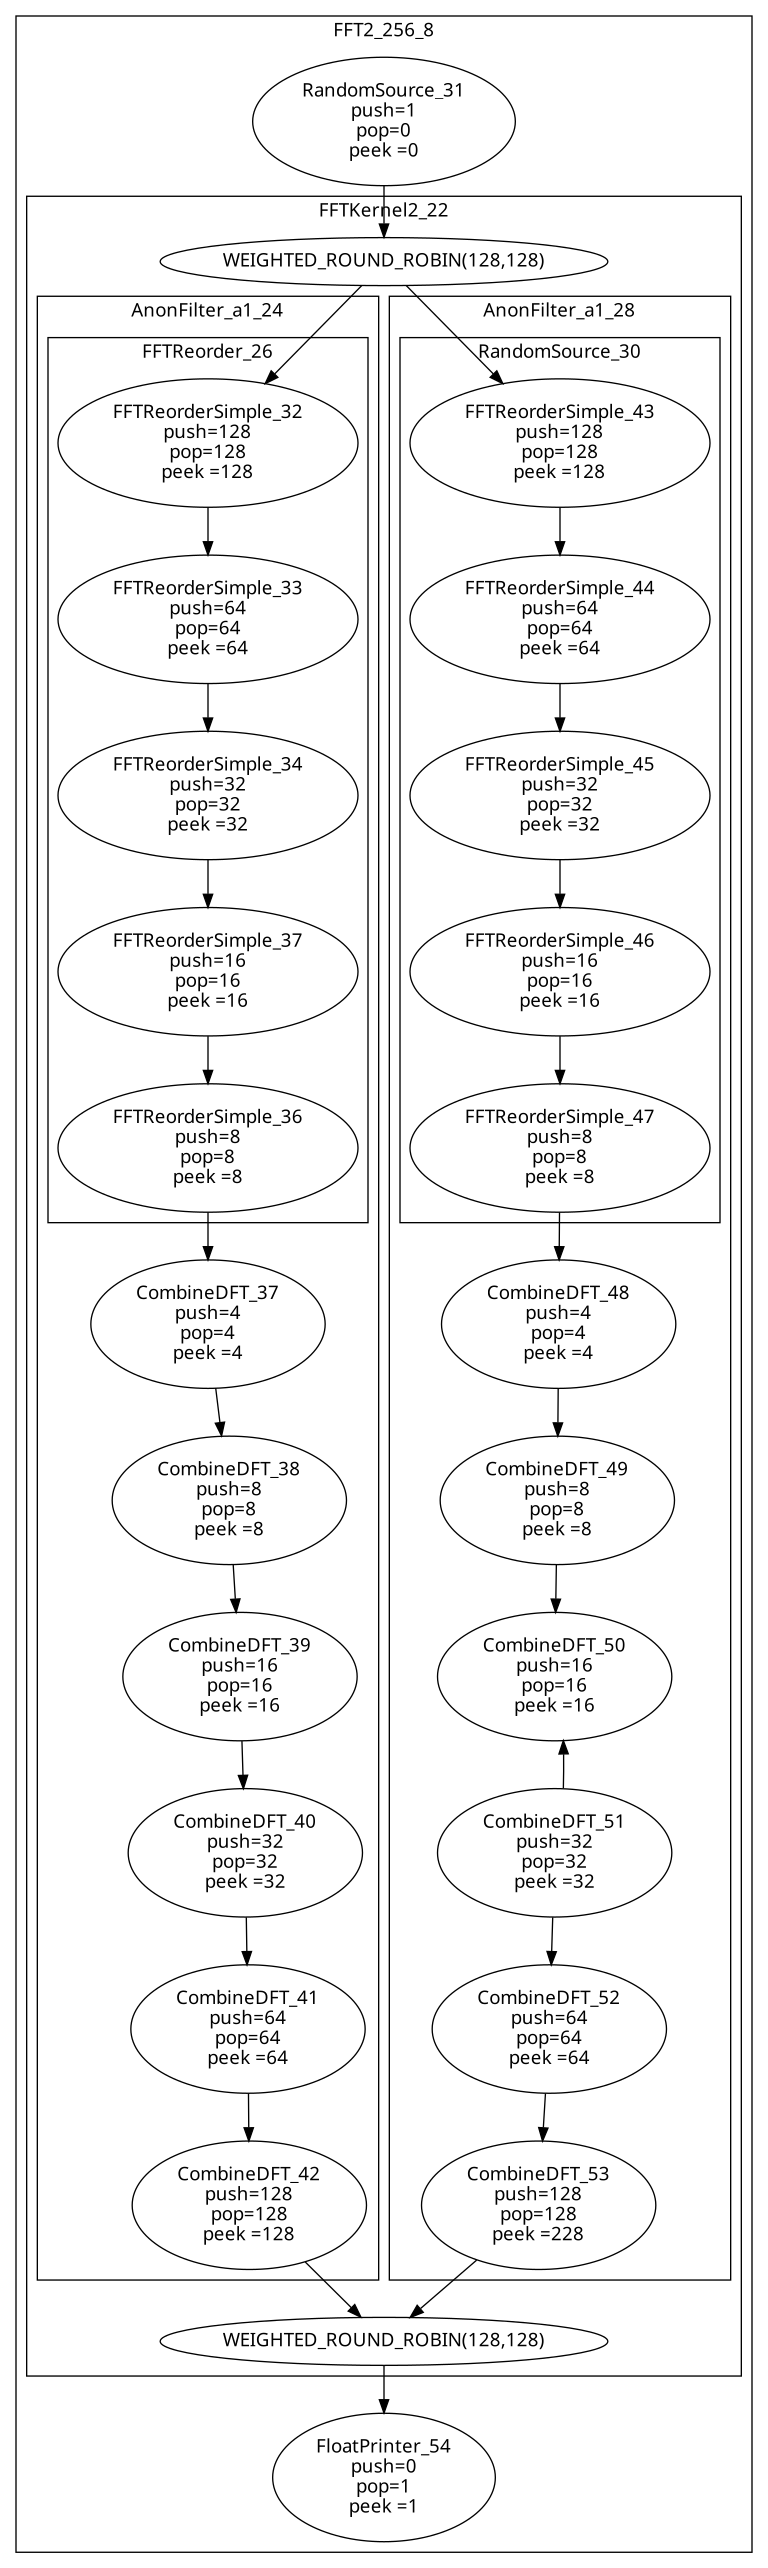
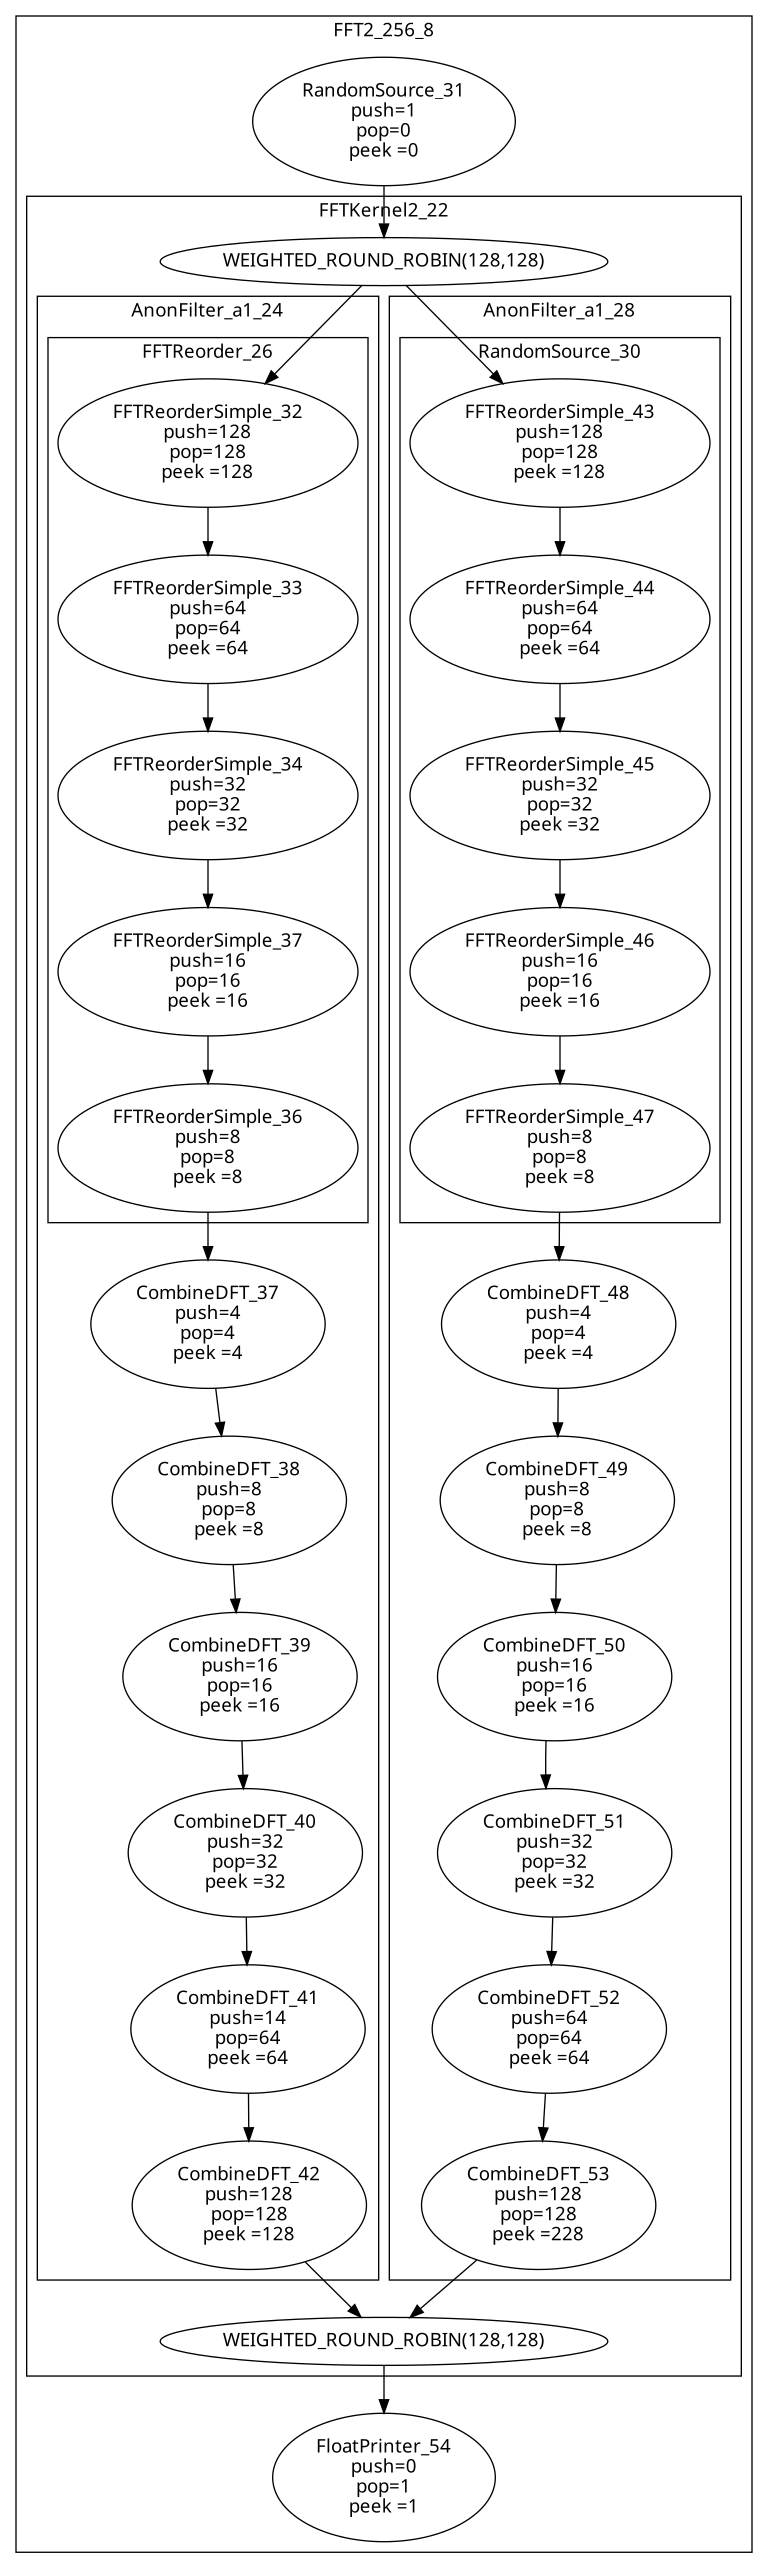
  digraph {
    fontname="Noto Sans"
    node [fontname="Noto Sans"]
    edge [fontname="Noto Sans"]
    n1 [label="FFTReorderSimple_32\npush=128\npop=128\npeek =128"]
    n2 [label="FFTReorderSimple_33\npush=64\npop=64\npeek =64"]
    n3 [label="FFTReorderSimple_34\npush=32\npop=32\npeek =32"]
    n4 [label="FFTReorderSimple_37\npush=16\npop=16\npeek =16"]
    n5 [label="FFTReorderSimple_36\npush=8\npop=8\npeek =8"]
    n6 [label="CombineDFT_37\npush=4\npop=4\npeek =4"]
    n7 [label="CombineDFT_38\npush=8\npop=8\npeek =8"]
    n8 [label="CombineDFT_39\npush=16\npop=16\npeek =16"]
    n9 [label="CombineDFT_40\npush=32\npop=32\npeek =32"]
-   n10 [label="CombineDFT_41\npush=64\npop=64\npeek =64"]
+   n10 [label="CombineDFT_41\npush=14\npop=64\npeek =64"]
    n11 [label="CombineDFT_42\npush=128\npop=128\npeek =128"]
    n12 [label="FFTReorderSimple_43\npush=128\npop=128\npeek =128"]
    n13 [label="FFTReorderSimple_44\npush=64\npop=64\npeek =64"]
    n14 [label="FFTReorderSimple_45\npush=32\npop=32\npeek =32"]
    n15 [label="FFTReorderSimple_46\npush=16\npop=16\npeek =16"]
    n16 [label="FFTReorderSimple_47\npush=8\npop=8\npeek =8"]
    n17 [label="CombineDFT_48\npush=4\npop=4\npeek =4"]
    n18 [label="CombineDFT_49\npush=8\npop=8\npeek =8"]
    n19 [label="CombineDFT_50\npush=16\npop=16\npeek =16"]
    n20 [label="CombineDFT_51\npush=32\npop=32\npeek =32"]
    n21 [label="CombineDFT_52\npush=64\npop=64\npeek =64"]
    n22 [label="CombineDFT_53\npush=128\npop=128\npeek =228"]
    n23 [label="WEIGHTED_ROUND_ROBIN(128,128)"]
    n24 [label="WEIGHTED_ROUND_ROBIN(128,128)"]
    n25 [label="RandomSource_31\npush=1\npop=0\npeek =0"]
    n26 [label="FloatPrinter_54\npush=0\npop=1\npeek =1"]
    subgraph cluster_1 {
      label=FFT2_256_8
      n25
      n26
      subgraph cluster_2 {
        label=FFTKernel2_22
        n23
        n24
        subgraph cluster_3 {
          label=AnonFilter_a1_24
          n6
          n7
          n8
          n9
          n10
          n11
          subgraph cluster_4 {
            label=FFTReorder_26
            n1
            n2
            n3
            n4
            n5
          }
        }
        subgraph cluster_5 {
          label=AnonFilter_a1_28
          n17
          n18
          n19
          n20
          n21
          n22
          subgraph cluster_6 {
            label=RandomSource_30
            n12
            n13
            n14
            n15
            n16
          }
        }
      }
    }
    n1 -> n2
    n2 -> n3
    n3 -> n4
    n4 -> n5
    n5 -> n6
    n6 -> n7
    n7 -> n8
    n8 -> n9
    n9 -> n10
    n10 -> n11
    n11 -> n24
    n12 -> n13
    n13 -> n14
    n14 -> n15
    n15 -> n16
    n16 -> n17
    n17 -> n18
    n18 -> n19
-   n20 -> n19
+   n19 -> n20
    n20 -> n21
    n21 -> n22
    n22 -> n24
    n23 -> n1
    n23 -> n12
    n24 -> n26
    n25 -> n23
  }
